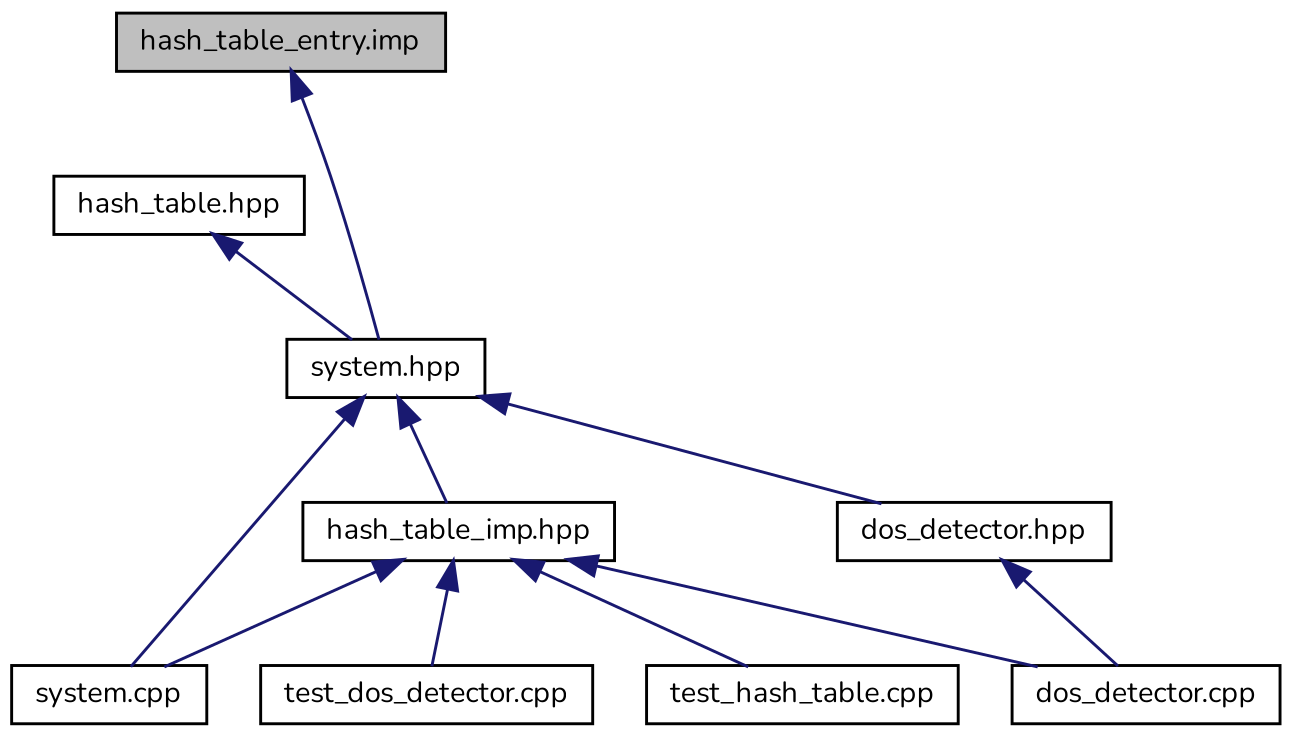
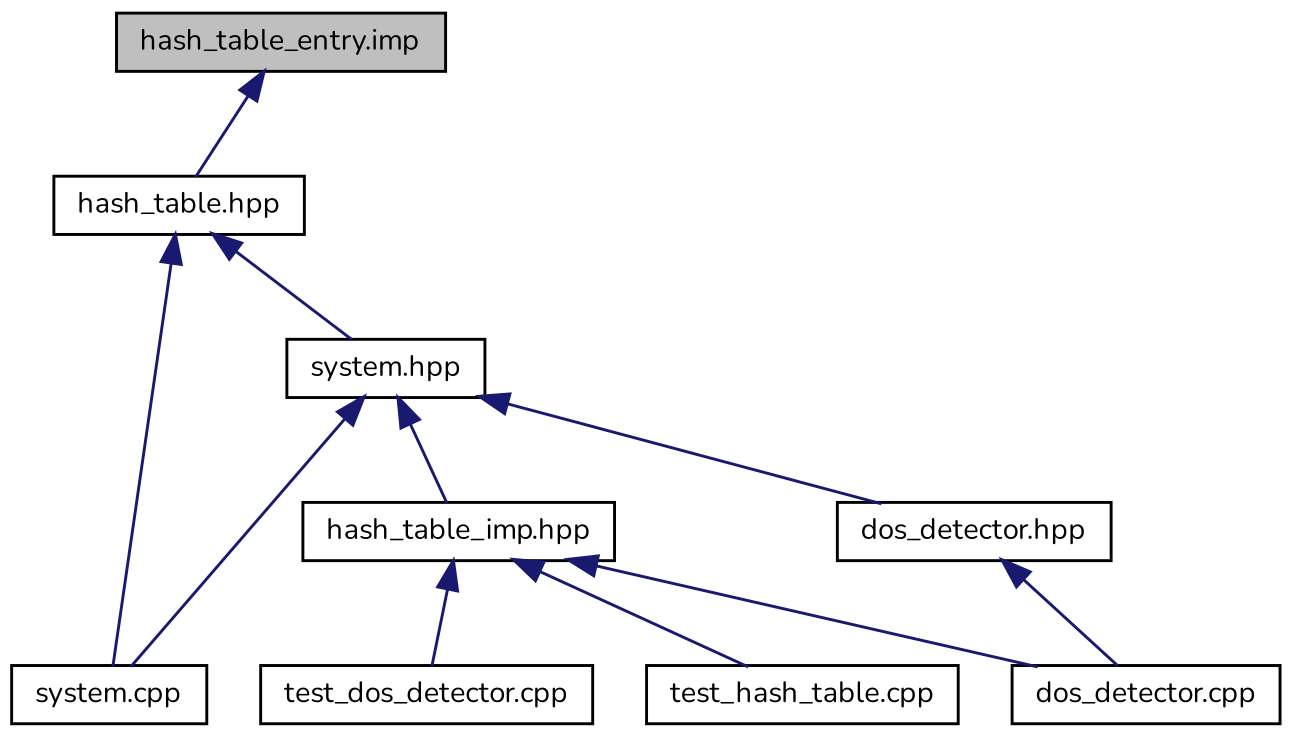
  digraph {
    fontname=Nunito
    node [color=black fillcolor=white fontname=Nunito fontsize=10 shape=record style=filled]
    edge [color=midnightblue dir=back fontname=Nunito fontsize=10 labelfontname=Helvetica labelfontsize=10 style=solid]
    n1 [fillcolor=grey75 fontcolor=black height=0.2 label="hash_table_entry.imp" width=0.4]
    n2 [height=0.2 label="hash_table.hpp" width=0.4]
    n3 [height=0.2 label="system.hpp" width=0.4]
    n4 [height=0.2 label="hash_table_imp.hpp" width=0.4]
    n5 [height=0.2 label="dos_detector.cpp" width=0.4]
    n6 [height=0.2 label="system.cpp" width=0.4]
    n7 [height=0.2 label="test_dos_detector.cpp" width=0.4]
    n8 [height=0.2 label="test_hash_table.cpp" width=0.4]
    n9 [height=0.2 label="dos_detector.hpp" width=0.4]
-   n1 -> n3
+   n1 -> n2
    n2 -> n3
    n3 -> n4
    n3 -> n6
    n3 -> n9
    n4 -> n5
-   n4 -> n6
+   n2 -> n6
    n4 -> n7
    n4 -> n8
    n9 -> n5
  }
